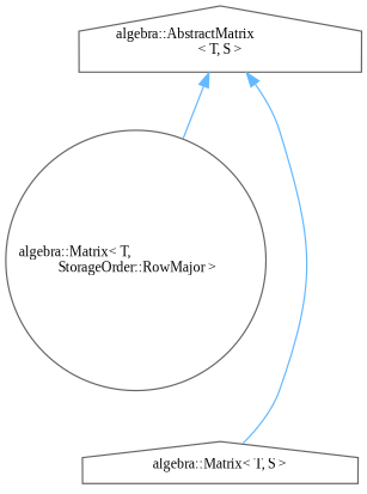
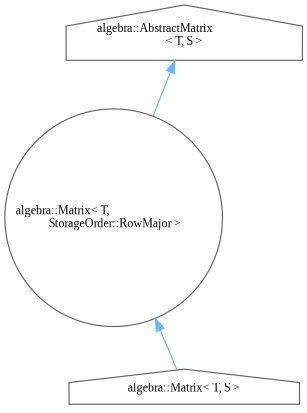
  digraph {
    fontname="Liberation Serif"
    rankdir=TB
    node [color=grey40 fillcolor=white fontname="Liberation Serif" fontsize=10 shape=house style=filled]
    edge [color=steelblue1 dir=back fontname="Liberation Serif" fontsize=10 labelfontname=Helvetica labelfontsize=10 style=solid]
    n1 [height=0.2 label="algebra::AbstractMatrix\l\< T, S \>" width=0.4]
    n2 [height=0.2 label="algebra::Matrix\< T,\l StorageOrder::RowMajor \>" shape=circle width=0.4]
    n3 [height=0.2 label="algebra::Matrix\< T, S \>" width=0.4]
    n1 -> n2
-   n1 -> n3
+   n2 -> n3
  }
